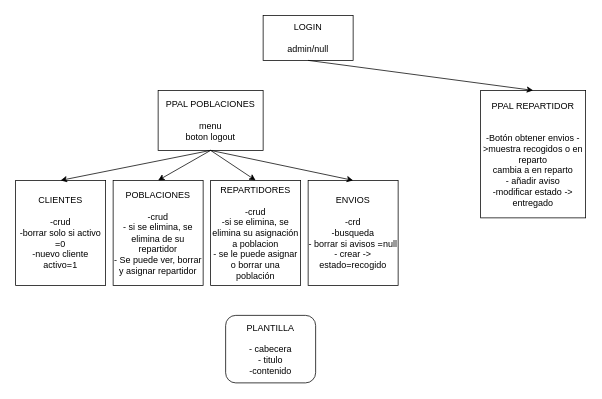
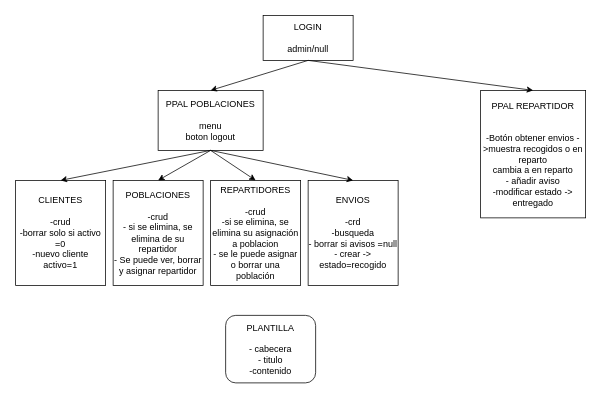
  <mxCell id="0" />
  <mxCell id="1" parent="0" />
  <mxCell id="2" value="&lt;div&gt;LOGIN&lt;/div&gt;&lt;div&gt;&lt;br&gt;&lt;/div&gt;&lt;div&gt;admin/null&lt;br&gt;&lt;/div&gt;" style="rounded=0;whiteSpace=wrap;html=1;" vertex="1" parent="1"><mxGeometry x="350" y="20" width="120" height="60" as="geometry" /></mxCell>
  <mxCell id="3" value="&lt;div&gt;PPAL POBLACIONES&lt;/div&gt;&lt;div&gt;&lt;br&gt;&lt;/div&gt;&lt;div&gt;menu&lt;/div&gt;&lt;div&gt;boton logout&lt;br&gt;&lt;/div&gt;" style="rounded=0;whiteSpace=wrap;html=1;" vertex="1" parent="1"><mxGeometry x="210" y="120" width="140" height="80" as="geometry" /></mxCell>
  <mxCell id="4" value="&lt;div&gt;CLIENTES&lt;/div&gt;&lt;div&gt;&lt;br&gt;&lt;/div&gt;&lt;div&gt;-crud&lt;/div&gt;&lt;div&gt;-borrar solo si activo =0&lt;/div&gt;&lt;div&gt;-nuevo cliente activo=1&lt;br&gt;&lt;/div&gt;" style="rounded=0;whiteSpace=wrap;html=1;" vertex="1" parent="1"><mxGeometry x="20" y="240" width="120" height="140" as="geometry" /></mxCell>
  <mxCell id="5" value="&lt;div&gt;POBLACIONES&lt;/div&gt;&lt;div&gt;&lt;br&gt;&lt;/div&gt;&lt;div&gt;-crud&lt;/div&gt;&lt;div&gt;- si se elimina, se elimina de su repartidor&lt;/div&gt;&lt;div&gt;- Se puede ver, borrar y asignar repartidor&lt;br&gt;&lt;/div&gt;" style="rounded=0;whiteSpace=wrap;html=1;" vertex="1" parent="1"><mxGeometry x="150" y="240" width="120" height="140" as="geometry" /></mxCell>
  <mxCell id="6" value="&lt;div&gt;REPARTIDORES&lt;/div&gt;&lt;div&gt;&lt;br&gt;&lt;/div&gt;&lt;div&gt;-crud&lt;/div&gt;&lt;div&gt;-si se elimina, se elimina su asignación a poblacion&lt;/div&gt;&lt;div&gt;- se le puede asignar o borrar una población&lt;br&gt;&lt;/div&gt;" style="rounded=0;whiteSpace=wrap;html=1;" vertex="1" parent="1"><mxGeometry x="280" y="240" width="120" height="140" as="geometry" /></mxCell>
  <mxCell id="7" value="&lt;div&gt;ENVIOS&lt;/div&gt;&lt;div&gt;&lt;br&gt;&lt;/div&gt;&lt;div&gt;-crd&lt;/div&gt;&lt;div&gt;-busqueda&lt;/div&gt;&lt;div&gt;- borrar si avisos =null&lt;br&gt;&lt;/div&gt;&lt;div&gt;- crear -&amp;gt; estado=recogido&lt;br&gt;&lt;/div&gt;" style="rounded=0;whiteSpace=wrap;html=1;" vertex="1" parent="1"><mxGeometry x="410" y="240" width="120" height="140" as="geometry" /></mxCell>
  <mxCell id="8" value="&lt;div&gt;PPAL REPARTIDOR&lt;br&gt;&lt;/div&gt;&lt;div&gt;&lt;br&gt;&lt;/div&gt;&lt;div&gt;&lt;br&gt;&lt;/div&gt;&lt;div&gt;-Botón obtener envios -&amp;gt;muestra recogidos o en reparto&lt;/div&gt;&lt;div&gt;cambia a en reparto&lt;/div&gt;&lt;div&gt;- añadir aviso&lt;/div&gt;&lt;div&gt;-modificar estado -&amp;gt; entregado&lt;br&gt;&lt;/div&gt;" style="rounded=0;whiteSpace=wrap;html=1;" vertex="1" parent="1"><mxGeometry x="640" y="120" width="140" height="170" as="geometry" /></mxCell>
  <mxCell id="9" value="" style="endArrow=classic;html=1;rounded=0;exitX=0.5;exitY=1;exitDx=0;exitDy=0;entryX=0.5;entryY=0;entryDx=0;entryDy=0;" edge="1" parent="1" source="3" target="4"><mxGeometry width="50" height="50" relative="1" as="geometry"><mxPoint x="400" y="250" as="sourcePoint" /><mxPoint x="450" y="200" as="targetPoint" /></mxGeometry></mxCell>
  <mxCell id="10" value="" style="endArrow=classic;html=1;rounded=0;entryX=0.5;entryY=0;entryDx=0;entryDy=0;" edge="1" parent="1" target="5"><mxGeometry width="50" height="50" relative="1" as="geometry"><mxPoint x="280" y="200" as="sourcePoint" /><mxPoint x="90" y="250" as="targetPoint" /></mxGeometry></mxCell>
  <mxCell id="11" value="" style="endArrow=classic;html=1;rounded=0;entryX=0.5;entryY=0;entryDx=0;entryDy=0;" edge="1" parent="1" target="6"><mxGeometry width="50" height="50" relative="1" as="geometry"><mxPoint x="280" y="200" as="sourcePoint" /><mxPoint x="100" y="260" as="targetPoint" /></mxGeometry></mxCell>
  <mxCell id="12" value="" style="endArrow=classic;html=1;rounded=0;entryX=0.5;entryY=0;entryDx=0;entryDy=0;exitX=0.5;exitY=1;exitDx=0;exitDy=0;" edge="1" parent="1" source="3" target="7"><mxGeometry width="50" height="50" relative="1" as="geometry"><mxPoint x="290" y="200" as="sourcePoint" /><mxPoint x="110" y="270" as="targetPoint" /></mxGeometry></mxCell>
+ <mxCell id="13" value="" style="endArrow=classic;html=1;rounded=0;exitX=0.5;exitY=1;exitDx=0;exitDy=0;entryX=0.5;entryY=0;entryDx=0;entryDy=0;" edge="1" parent="1" source="2" target="3"><mxGeometry width="50" height="50" relative="1" as="geometry"><mxPoint x="320" y="240" as="sourcePoint" /><mxPoint x="120" y="280" as="targetPoint" /></mxGeometry></mxCell>
  <mxCell id="14" value="" style="endArrow=classic;html=1;rounded=0;exitX=0.5;exitY=1;exitDx=0;exitDy=0;entryX=0.5;entryY=0;entryDx=0;entryDy=0;" edge="1" parent="1" source="2" target="8"><mxGeometry width="50" height="50" relative="1" as="geometry"><mxPoint x="330" y="250" as="sourcePoint" /><mxPoint x="130" y="290" as="targetPoint" /></mxGeometry></mxCell>
  <mxCell id="15" value="&lt;div&gt;PLANTILLA&lt;/div&gt;&lt;div&gt;&lt;br&gt;&lt;/div&gt;&lt;div&gt;- cabecera&lt;/div&gt;&lt;div&gt;- titulo&lt;/div&gt;&lt;div&gt;-contenido&lt;br&gt;&lt;/div&gt;" style="whiteSpace=wrap;html=1;rounded=1;" vertex="1" parent="1"><mxGeometry x="300" y="420" width="120" height="90" as="geometry" /></mxCell>
